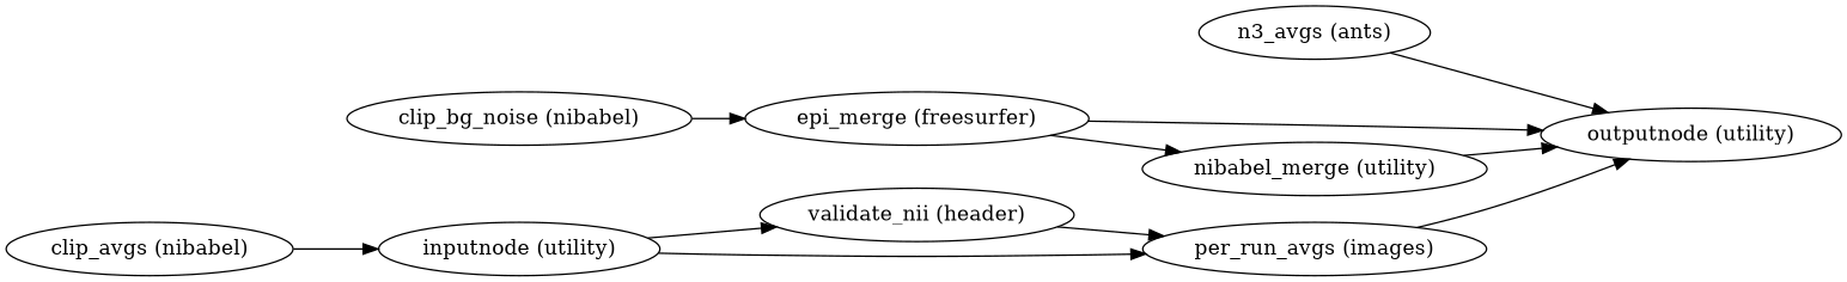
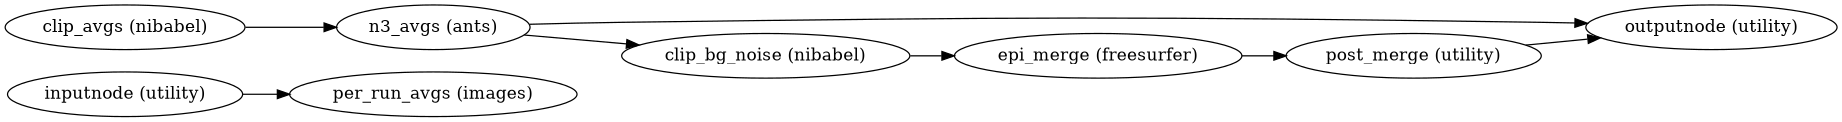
  strict digraph {
    rankdir=LR
    "inputnode (utility)"
-   "validate_nii (header)"
    "per_run_avgs (images)"
    "outputnode (utility)"
    n5 [label="n3_avgs (ants)"]
    "clip_avgs (nibabel)"
    "clip_bg_noise (nibabel)"
    "epi_merge (freesurfer)"
-   "post_merge (utility)" [label="nibabel_merge (utility)"]
-   "inputnode (utility)" -> "validate_nii (header)"
+   "post_merge (utility)"
    "inputnode (utility)" -> "per_run_avgs (images)"
-   "validate_nii (header)" -> "per_run_avgs (images)"
-   "per_run_avgs (images)" -> "outputnode (utility)"
    n5 -> "outputnode (utility)"
-   "clip_avgs (nibabel)" -> "inputnode (utility)"
+   n5 -> "clip_bg_noise (nibabel)"
+   "clip_avgs (nibabel)" -> n5
    "clip_bg_noise (nibabel)" -> "epi_merge (freesurfer)"
-   "epi_merge (freesurfer)" -> "outputnode (utility)"
    "epi_merge (freesurfer)" -> "post_merge (utility)"
    "post_merge (utility)" -> "outputnode (utility)"
  }
